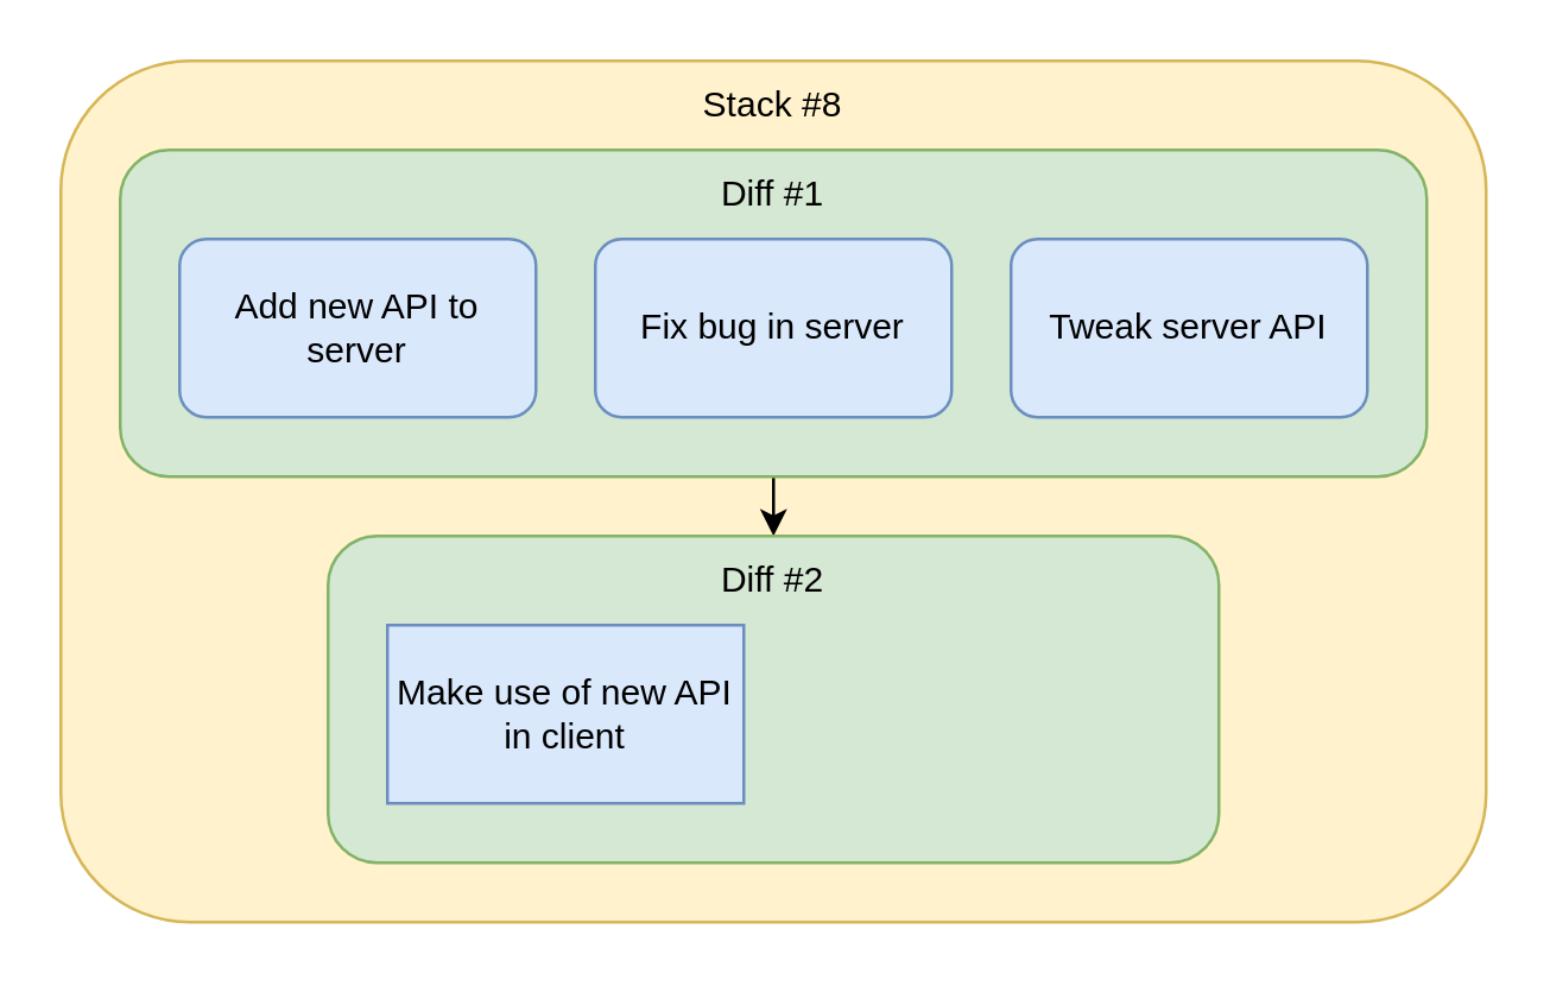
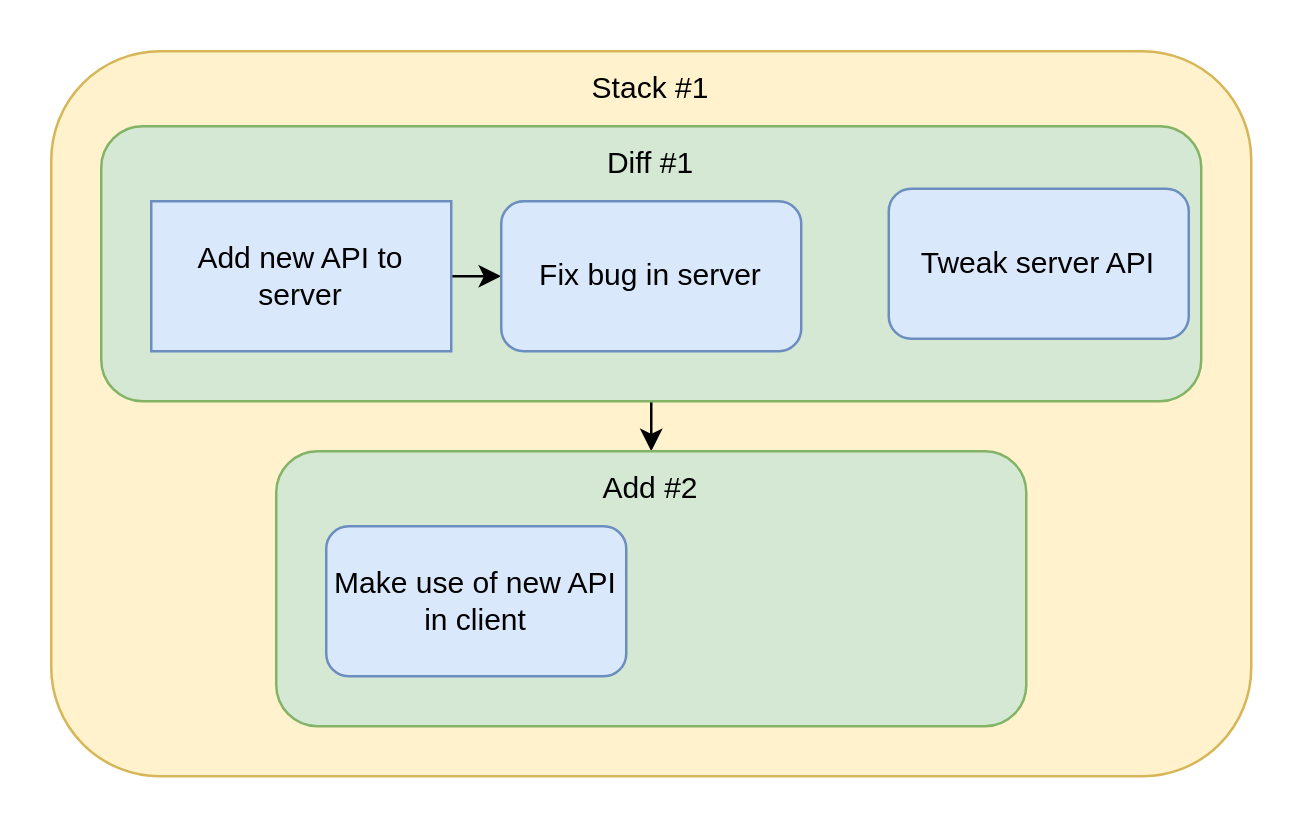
  <mxCell id="0" />
  <mxCell id="1" parent="0" />
  <mxCell id="2" value="" style="rounded=1;whiteSpace=wrap;html=1;fillColor=#fff2cc;strokeColor=#d6b656;" vertex="1" parent="1"><mxGeometry x="20" y="20" width="480" height="290" as="geometry" /></mxCell>
  <mxCell id="3" style="edgeStyle=orthogonalEdgeStyle;rounded=0;orthogonalLoop=1;jettySize=auto;html=1;exitX=0.5;exitY=1;exitDx=0;exitDy=0;entryX=0.5;entryY=0;entryDx=0;entryDy=0;" edge="1" parent="1" source="4" target="13"><mxGeometry relative="1" as="geometry" /></mxCell>
  <mxCell id="4" value="" style="rounded=1;whiteSpace=wrap;html=1;fillColor=#d5e8d4;strokeColor=#82b366;" vertex="1" parent="1"><mxGeometry x="40" y="50" width="440" height="110" as="geometry" /></mxCell>
  <mxCell id="5" value="" style="rounded=1;whiteSpace=wrap;html=1;fillColor=#d5e8d4;strokeColor=#82b366;" vertex="1" parent="1"><mxGeometry x="110" y="180" width="300" height="110" as="geometry" /></mxCell>
- <mxCell id="7" value="Add new API to server" style="rounded=1;whiteSpace=wrap;html=1;fillColor=#dae8fc;strokeColor=#6c8ebf;" vertex="1" parent="1"><mxGeometry x="60" y="80" width="120" height="60" as="geometry" /></mxCell>
- <mxCell id="8" value="Make use of new API in client" style="whiteSpace=wrap;html=1;fillColor=#dae8fc;strokeColor=#6c8ebf;rounded=0;" vertex="1" parent="1"><mxGeometry x="130" y="210" width="120" height="60" as="geometry" /></mxCell>
+ <mxCell id="6" style="edgeStyle=orthogonalEdgeStyle;rounded=0;orthogonalLoop=1;jettySize=auto;html=1;exitX=1;exitY=0.5;exitDx=0;exitDy=0;entryX=0;entryY=0.5;entryDx=0;entryDy=0;" edge="1" parent="1" source="7" target="9"><mxGeometry relative="1" as="geometry" /></mxCell>
+ <mxCell id="7" value="Add new API to server" style="whiteSpace=wrap;html=1;fillColor=#dae8fc;strokeColor=#6c8ebf;rounded=0;" vertex="1" parent="1"><mxGeometry x="60" y="80" width="120" height="60" as="geometry" /></mxCell>
+ <mxCell id="8" value="Make use of new API in client" style="rounded=1;whiteSpace=wrap;html=1;fillColor=#dae8fc;strokeColor=#6c8ebf;" vertex="1" parent="1"><mxGeometry x="130" y="210" width="120" height="60" as="geometry" /></mxCell>
  <mxCell id="9" value="Fix bug in server" style="rounded=1;whiteSpace=wrap;html=1;fillColor=#dae8fc;strokeColor=#6c8ebf;" vertex="1" parent="1"><mxGeometry x="200" y="80" width="120" height="60" as="geometry" /></mxCell>
- <mxCell id="10" value="Tweak server API" style="rounded=1;whiteSpace=wrap;html=1;fillColor=#dae8fc;strokeColor=#6c8ebf;" vertex="1" parent="1"><mxGeometry x="340" y="80" width="120" height="60" as="geometry" /></mxCell>
- <mxCell id="11" value="Stack #8" style="text;html=1;strokeColor=none;fillColor=none;align=center;verticalAlign=middle;whiteSpace=wrap;rounded=0;" vertex="1" parent="1"><mxGeometry x="230" y="20" width="60" height="30" as="geometry" /></mxCell>
+ <mxCell id="10" value="Tweak server API" style="rounded=1;whiteSpace=wrap;html=1;fillColor=#dae8fc;strokeColor=#6c8ebf;" vertex="1" parent="1"><mxGeometry x="355" y="75" width="120" height="60" as="geometry" /></mxCell>
+ <mxCell id="11" value="Stack #1" style="text;html=1;strokeColor=none;fillColor=none;align=center;verticalAlign=middle;whiteSpace=wrap;rounded=0;" vertex="1" parent="1"><mxGeometry x="230" y="20" width="60" height="30" as="geometry" /></mxCell>
  <mxCell id="12" value="Diff #1" style="text;html=1;strokeColor=none;fillColor=none;align=center;verticalAlign=middle;whiteSpace=wrap;rounded=0;" vertex="1" parent="1"><mxGeometry x="230" y="50" width="60" height="30" as="geometry" /></mxCell>
- <mxCell id="13" value="Diff #2" style="text;html=1;strokeColor=none;fillColor=none;align=center;verticalAlign=middle;whiteSpace=wrap;rounded=0;" vertex="1" parent="1"><mxGeometry x="230" y="180" width="60" height="30" as="geometry" /></mxCell>
+ <mxCell id="13" value="Add #2" style="text;html=1;strokeColor=none;fillColor=none;align=center;verticalAlign=middle;whiteSpace=wrap;rounded=0;" vertex="1" parent="1"><mxGeometry x="230" y="180" width="60" height="30" as="geometry" /></mxCell>
